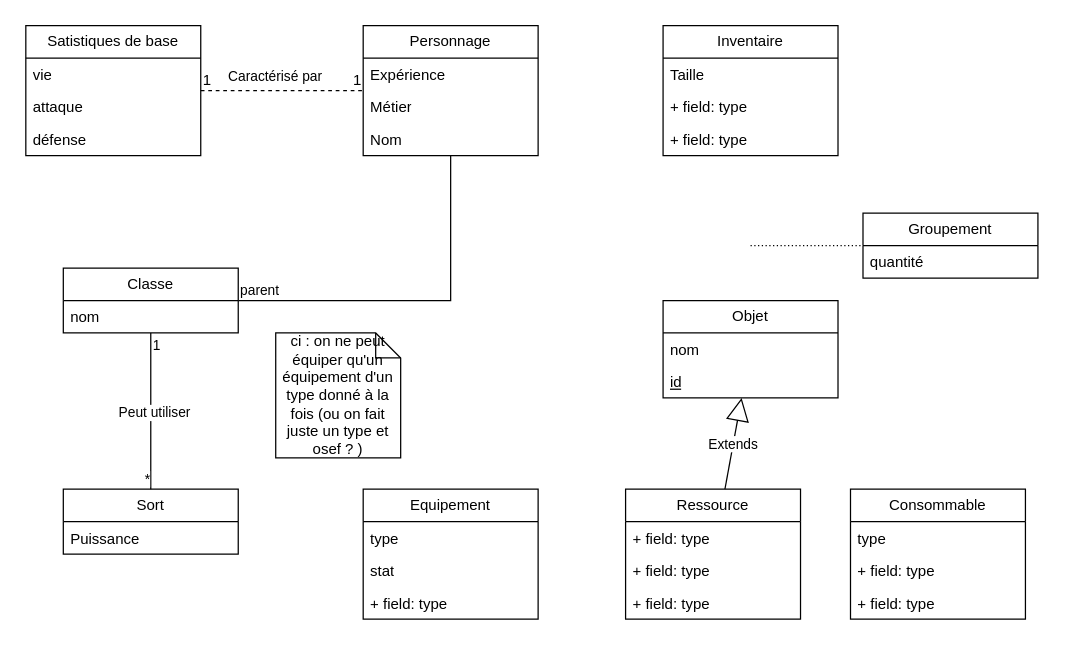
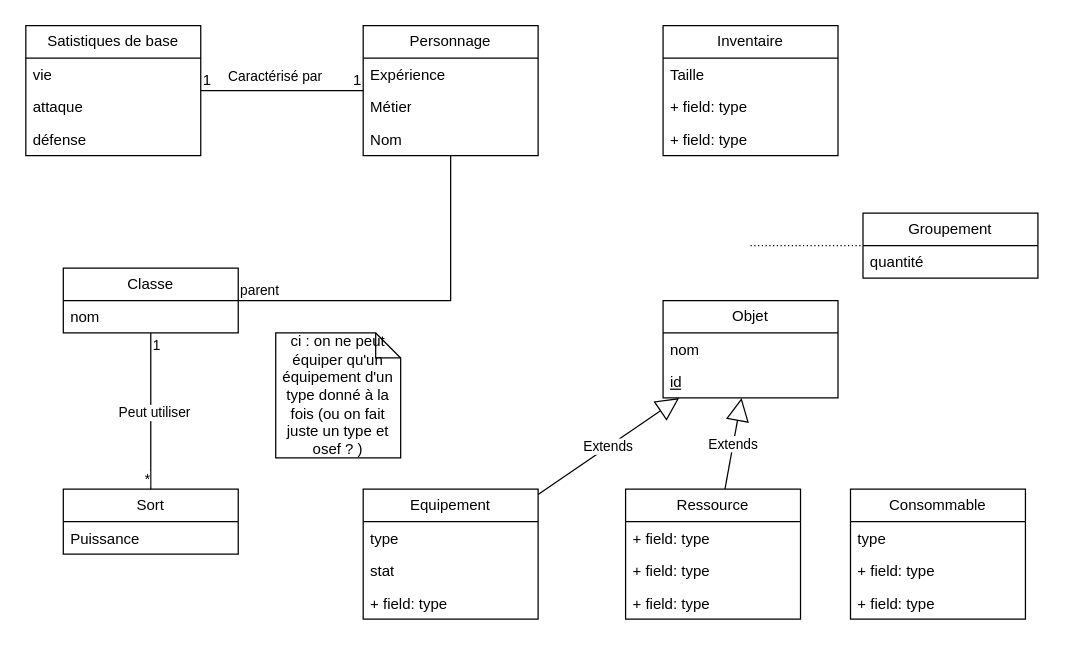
  <mxCell id="0" />
  <mxCell id="1" parent="0" />
  <mxCell id="2" value="Personnage" style="swimlane;fontStyle=0;childLayout=stackLayout;horizontal=1;startSize=26;fillColor=none;horizontalStack=0;resizeParent=1;resizeParentMax=0;resizeLast=0;collapsible=1;marginBottom=0;whiteSpace=wrap;html=1;" vertex="1" parent="1"><mxGeometry x="290" y="20" width="140" height="104" as="geometry" /></mxCell>
  <mxCell id="3" value="Expérience" style="text;strokeColor=none;fillColor=none;align=left;verticalAlign=top;spacingLeft=4;spacingRight=4;overflow=hidden;rotatable=0;points=[[0,0.5],[1,0.5]];portConstraint=eastwest;whiteSpace=wrap;html=1;" vertex="1" parent="2"><mxGeometry y="26" width="140" height="26" as="geometry" /></mxCell>
  <mxCell id="4" value="Métier" style="text;strokeColor=none;fillColor=none;align=left;verticalAlign=top;spacingLeft=4;spacingRight=4;overflow=hidden;rotatable=0;points=[[0,0.5],[1,0.5]];portConstraint=eastwest;whiteSpace=wrap;html=1;" vertex="1" parent="2"><mxGeometry y="52" width="140" height="26" as="geometry" /></mxCell>
  <mxCell id="5" value="Nom" style="text;strokeColor=none;fillColor=none;align=left;verticalAlign=top;spacingLeft=4;spacingRight=4;overflow=hidden;rotatable=0;points=[[0,0.5],[1,0.5]];portConstraint=eastwest;whiteSpace=wrap;html=1;" vertex="1" parent="2"><mxGeometry y="78" width="140" height="26" as="geometry" /></mxCell>
  <mxCell id="6" value="Inventaire" style="swimlane;fontStyle=0;childLayout=stackLayout;horizontal=1;startSize=26;fillColor=none;horizontalStack=0;resizeParent=1;resizeParentMax=0;resizeLast=0;collapsible=1;marginBottom=0;whiteSpace=wrap;html=1;" vertex="1" parent="1"><mxGeometry x="530" y="20" width="140" height="104" as="geometry" /></mxCell>
  <mxCell id="7" value="Taille" style="text;strokeColor=none;fillColor=none;align=left;verticalAlign=top;spacingLeft=4;spacingRight=4;overflow=hidden;rotatable=0;points=[[0,0.5],[1,0.5]];portConstraint=eastwest;whiteSpace=wrap;html=1;" vertex="1" parent="6"><mxGeometry y="26" width="140" height="26" as="geometry" /></mxCell>
  <mxCell id="8" value="+ field: type" style="text;strokeColor=none;fillColor=none;align=left;verticalAlign=top;spacingLeft=4;spacingRight=4;overflow=hidden;rotatable=0;points=[[0,0.5],[1,0.5]];portConstraint=eastwest;whiteSpace=wrap;html=1;" vertex="1" parent="6"><mxGeometry y="52" width="140" height="26" as="geometry" /></mxCell>
  <mxCell id="9" value="+ field: type" style="text;strokeColor=none;fillColor=none;align=left;verticalAlign=top;spacingLeft=4;spacingRight=4;overflow=hidden;rotatable=0;points=[[0,0.5],[1,0.5]];portConstraint=eastwest;whiteSpace=wrap;html=1;" vertex="1" parent="6"><mxGeometry y="78" width="140" height="26" as="geometry" /></mxCell>
  <mxCell id="10" value="Satistiques de base" style="swimlane;fontStyle=0;childLayout=stackLayout;horizontal=1;startSize=26;fillColor=none;horizontalStack=0;resizeParent=1;resizeParentMax=0;resizeLast=0;collapsible=1;marginBottom=0;whiteSpace=wrap;html=1;" vertex="1" parent="1"><mxGeometry x="20" y="20" width="140" height="104" as="geometry" /></mxCell>
  <mxCell id="11" value="vie" style="text;strokeColor=none;fillColor=none;align=left;verticalAlign=top;spacingLeft=4;spacingRight=4;overflow=hidden;rotatable=0;points=[[0,0.5],[1,0.5]];portConstraint=eastwest;whiteSpace=wrap;html=1;" vertex="1" parent="10"><mxGeometry y="26" width="140" height="26" as="geometry" /></mxCell>
  <mxCell id="12" value="attaque" style="text;strokeColor=none;fillColor=none;align=left;verticalAlign=top;spacingLeft=4;spacingRight=4;overflow=hidden;rotatable=0;points=[[0,0.5],[1,0.5]];portConstraint=eastwest;whiteSpace=wrap;html=1;" vertex="1" parent="10"><mxGeometry y="52" width="140" height="26" as="geometry" /></mxCell>
  <mxCell id="13" value="défense" style="text;strokeColor=none;fillColor=none;align=left;verticalAlign=top;spacingLeft=4;spacingRight=4;overflow=hidden;rotatable=0;points=[[0,0.5],[1,0.5]];portConstraint=eastwest;whiteSpace=wrap;html=1;" vertex="1" parent="10"><mxGeometry y="78" width="140" height="26" as="geometry" /></mxCell>
  <mxCell id="14" value="Equipement" style="swimlane;fontStyle=0;childLayout=stackLayout;horizontal=1;startSize=26;fillColor=none;horizontalStack=0;resizeParent=1;resizeParentMax=0;resizeLast=0;collapsible=1;marginBottom=0;whiteSpace=wrap;html=1;" vertex="1" parent="1"><mxGeometry x="290" y="391" width="140" height="104" as="geometry" /></mxCell>
  <mxCell id="15" value="type" style="text;strokeColor=none;fillColor=none;align=left;verticalAlign=top;spacingLeft=4;spacingRight=4;overflow=hidden;rotatable=0;points=[[0,0.5],[1,0.5]];portConstraint=eastwest;whiteSpace=wrap;html=1;" vertex="1" parent="14"><mxGeometry y="26" width="140" height="26" as="geometry" /></mxCell>
  <mxCell id="16" value="stat" style="text;strokeColor=none;fillColor=none;align=left;verticalAlign=top;spacingLeft=4;spacingRight=4;overflow=hidden;rotatable=0;points=[[0,0.5],[1,0.5]];portConstraint=eastwest;whiteSpace=wrap;html=1;" vertex="1" parent="14"><mxGeometry y="52" width="140" height="26" as="geometry" /></mxCell>
  <mxCell id="17" value="+ field: type" style="text;strokeColor=none;fillColor=none;align=left;verticalAlign=top;spacingLeft=4;spacingRight=4;overflow=hidden;rotatable=0;points=[[0,0.5],[1,0.5]];portConstraint=eastwest;whiteSpace=wrap;html=1;" vertex="1" parent="14"><mxGeometry y="78" width="140" height="26" as="geometry" /></mxCell>
  <mxCell id="18" value="Consommable" style="swimlane;fontStyle=0;childLayout=stackLayout;horizontal=1;startSize=26;fillColor=none;horizontalStack=0;resizeParent=1;resizeParentMax=0;resizeLast=0;collapsible=1;marginBottom=0;whiteSpace=wrap;html=1;" vertex="1" parent="1"><mxGeometry x="680" y="391" width="140" height="104" as="geometry" /></mxCell>
  <mxCell id="19" value="type" style="text;strokeColor=none;fillColor=none;align=left;verticalAlign=top;spacingLeft=4;spacingRight=4;overflow=hidden;rotatable=0;points=[[0,0.5],[1,0.5]];portConstraint=eastwest;whiteSpace=wrap;html=1;" vertex="1" parent="18"><mxGeometry y="26" width="140" height="26" as="geometry" /></mxCell>
  <mxCell id="20" value="+ field: type" style="text;strokeColor=none;fillColor=none;align=left;verticalAlign=top;spacingLeft=4;spacingRight=4;overflow=hidden;rotatable=0;points=[[0,0.5],[1,0.5]];portConstraint=eastwest;whiteSpace=wrap;html=1;" vertex="1" parent="18"><mxGeometry y="52" width="140" height="26" as="geometry" /></mxCell>
  <mxCell id="21" value="+ field: type" style="text;strokeColor=none;fillColor=none;align=left;verticalAlign=top;spacingLeft=4;spacingRight=4;overflow=hidden;rotatable=0;points=[[0,0.5],[1,0.5]];portConstraint=eastwest;whiteSpace=wrap;html=1;" vertex="1" parent="18"><mxGeometry y="78" width="140" height="26" as="geometry" /></mxCell>
  <mxCell id="22" value="Ressource" style="swimlane;fontStyle=0;childLayout=stackLayout;horizontal=1;startSize=26;fillColor=none;horizontalStack=0;resizeParent=1;resizeParentMax=0;resizeLast=0;collapsible=1;marginBottom=0;whiteSpace=wrap;html=1;" vertex="1" parent="1"><mxGeometry x="500" y="391" width="140" height="104" as="geometry" /></mxCell>
  <mxCell id="23" value="+ field: type" style="text;strokeColor=none;fillColor=none;align=left;verticalAlign=top;spacingLeft=4;spacingRight=4;overflow=hidden;rotatable=0;points=[[0,0.5],[1,0.5]];portConstraint=eastwest;whiteSpace=wrap;html=1;" vertex="1" parent="22"><mxGeometry y="26" width="140" height="26" as="geometry" /></mxCell>
  <mxCell id="24" value="+ field: type" style="text;strokeColor=none;fillColor=none;align=left;verticalAlign=top;spacingLeft=4;spacingRight=4;overflow=hidden;rotatable=0;points=[[0,0.5],[1,0.5]];portConstraint=eastwest;whiteSpace=wrap;html=1;" vertex="1" parent="22"><mxGeometry y="52" width="140" height="26" as="geometry" /></mxCell>
  <mxCell id="25" value="+ field: type" style="text;strokeColor=none;fillColor=none;align=left;verticalAlign=top;spacingLeft=4;spacingRight=4;overflow=hidden;rotatable=0;points=[[0,0.5],[1,0.5]];portConstraint=eastwest;whiteSpace=wrap;html=1;" vertex="1" parent="22"><mxGeometry y="78" width="140" height="26" as="geometry" /></mxCell>
  <mxCell id="26" value="Objet" style="swimlane;fontStyle=0;childLayout=stackLayout;horizontal=1;startSize=26;fillColor=none;horizontalStack=0;resizeParent=1;resizeParentMax=0;resizeLast=0;collapsible=1;marginBottom=0;whiteSpace=wrap;html=1;" vertex="1" parent="1"><mxGeometry x="530" y="240" width="140" height="78" as="geometry" /></mxCell>
  <mxCell id="27" value="nom" style="text;strokeColor=none;fillColor=none;align=left;verticalAlign=top;spacingLeft=4;spacingRight=4;overflow=hidden;rotatable=0;points=[[0,0.5],[1,0.5]];portConstraint=eastwest;whiteSpace=wrap;html=1;" vertex="1" parent="26"><mxGeometry y="26" width="140" height="26" as="geometry" /></mxCell>
  <mxCell id="28" value="&lt;u&gt;id&lt;/u&gt;" style="text;strokeColor=none;fillColor=none;align=left;verticalAlign=top;spacingLeft=4;spacingRight=4;overflow=hidden;rotatable=0;points=[[0,0.5],[1,0.5]];portConstraint=eastwest;whiteSpace=wrap;html=1;" vertex="1" parent="26"><mxGeometry y="52" width="140" height="26" as="geometry" /></mxCell>
  <mxCell id="29" value="Groupement" style="swimlane;fontStyle=0;childLayout=stackLayout;horizontal=1;startSize=26;fillColor=none;horizontalStack=0;resizeParent=1;resizeParentMax=0;resizeLast=0;collapsible=1;marginBottom=0;whiteSpace=wrap;html=1;" vertex="1" parent="1"><mxGeometry x="690" y="170" width="140" height="52" as="geometry" /></mxCell>
  <mxCell id="30" value="quantité" style="text;strokeColor=none;fillColor=none;align=left;verticalAlign=top;spacingLeft=4;spacingRight=4;overflow=hidden;rotatable=0;points=[[0,0.5],[1,0.5]];portConstraint=eastwest;whiteSpace=wrap;html=1;" vertex="1" parent="29"><mxGeometry y="26" width="140" height="26" as="geometry" /></mxCell>
  <mxCell id="31" value="" style="endArrow=none;html=1;rounded=0;dashed=1;dashPattern=1 2;" edge="1" parent="1" target="29"><mxGeometry relative="1" as="geometry"><mxPoint x="600" y="196" as="sourcePoint" /><mxPoint x="500" y="250" as="targetPoint" /></mxGeometry></mxCell>
  <mxCell id="32" value="" style="resizable=0;html=1;whiteSpace=wrap;align=left;verticalAlign=bottom;" connectable="0" vertex="1" parent="31"><mxGeometry x="-1" relative="1" as="geometry" /></mxCell>
  <mxCell id="33" value="Extends" style="endArrow=block;endSize=16;endFill=0;html=1;rounded=0;" edge="1" parent="1" source="22" target="26"><mxGeometry width="160" relative="1" as="geometry"><mxPoint x="340" y="340" as="sourcePoint" /><mxPoint x="500" y="340" as="targetPoint" /></mxGeometry></mxCell>
- <mxCell id="34" value="" style="endArrow=none;html=1;rounded=0;dashed=1;" edge="1" parent="1" source="10" target="2"><mxGeometry relative="1" as="geometry"><mxPoint x="190" y="180" as="sourcePoint" /><mxPoint x="290" y="180" as="targetPoint" /></mxGeometry></mxCell>
+ <mxCell id="34" value="" style="endArrow=none;html=1;rounded=0;" edge="1" parent="1" source="10" target="2"><mxGeometry relative="1" as="geometry"><mxPoint x="190" y="180" as="sourcePoint" /><mxPoint x="290" y="180" as="targetPoint" /></mxGeometry></mxCell>
  <mxCell id="35" value="1" style="resizable=0;html=1;whiteSpace=wrap;align=left;verticalAlign=bottom;" connectable="0" vertex="1" parent="34"><mxGeometry x="-1" relative="1" as="geometry" /></mxCell>
  <mxCell id="36" value="1" style="resizable=0;html=1;whiteSpace=wrap;align=right;verticalAlign=bottom;" connectable="0" vertex="1" parent="34"><mxGeometry x="1" relative="1" as="geometry" /></mxCell>
  <mxCell id="37" value="Caractérisé par&amp;nbsp;" style="edgeLabel;html=1;align=center;verticalAlign=middle;resizable=0;points=[];" connectable="0" vertex="1" parent="34"><mxGeometry x="-0.08" relative="1" as="geometry"><mxPoint y="-12" as="offset" /></mxGeometry></mxCell>
+ <mxCell id="38" value="Extends" style="endArrow=block;endSize=16;endFill=0;html=1;rounded=0;" edge="1" parent="1" source="14" target="26"><mxGeometry width="160" relative="1" as="geometry"><mxPoint x="390" y="391" as="sourcePoint" /><mxPoint x="403" y="318" as="targetPoint" /></mxGeometry></mxCell>
  <mxCell id="39" value="Classe" style="swimlane;fontStyle=0;childLayout=stackLayout;horizontal=1;startSize=26;fillColor=none;horizontalStack=0;resizeParent=1;resizeParentMax=0;resizeLast=0;collapsible=1;marginBottom=0;whiteSpace=wrap;html=1;" vertex="1" parent="1"><mxGeometry x="50" y="214" width="140" height="52" as="geometry" /></mxCell>
  <mxCell id="40" value="nom" style="text;strokeColor=none;fillColor=none;align=left;verticalAlign=top;spacingLeft=4;spacingRight=4;overflow=hidden;rotatable=0;points=[[0,0.5],[1,0.5]];portConstraint=eastwest;whiteSpace=wrap;html=1;" vertex="1" parent="39"><mxGeometry y="26" width="140" height="26" as="geometry" /></mxCell>
  <mxCell id="41" value="Sort" style="swimlane;fontStyle=0;childLayout=stackLayout;horizontal=1;startSize=26;fillColor=none;horizontalStack=0;resizeParent=1;resizeParentMax=0;resizeLast=0;collapsible=1;marginBottom=0;whiteSpace=wrap;html=1;" vertex="1" parent="1"><mxGeometry x="50" y="391" width="140" height="52" as="geometry" /></mxCell>
  <mxCell id="42" value="Puissance" style="text;strokeColor=none;fillColor=none;align=left;verticalAlign=top;spacingLeft=4;spacingRight=4;overflow=hidden;rotatable=0;points=[[0,0.5],[1,0.5]];portConstraint=eastwest;whiteSpace=wrap;html=1;" vertex="1" parent="41"><mxGeometry y="26" width="140" height="26" as="geometry" /></mxCell>
  <mxCell id="43" value="" style="endArrow=none;html=1;edgeStyle=orthogonalEdgeStyle;rounded=0;" edge="1" parent="1" source="39" target="2"><mxGeometry relative="1" as="geometry"><mxPoint x="340" y="220" as="sourcePoint" /><mxPoint x="280" y="170" as="targetPoint" /></mxGeometry></mxCell>
  <mxCell id="44" value="parent" style="edgeLabel;resizable=0;html=1;align=left;verticalAlign=bottom;" connectable="0" vertex="1" parent="43"><mxGeometry x="-1" relative="1" as="geometry" /></mxCell>
  <mxCell id="45" value="" style="endArrow=none;html=1;edgeStyle=orthogonalEdgeStyle;rounded=0;" edge="1" parent="1" source="39" target="41"><mxGeometry relative="1" as="geometry"><mxPoint x="90" y="340" as="sourcePoint" /><mxPoint x="250" y="340" as="targetPoint" /></mxGeometry></mxCell>
  <mxCell id="46" value="1" style="edgeLabel;resizable=0;html=1;align=left;verticalAlign=bottom;" connectable="0" vertex="1" parent="45"><mxGeometry x="-1" relative="1" as="geometry"><mxPoint y="18" as="offset" /></mxGeometry></mxCell>
  <mxCell id="47" value="*" style="edgeLabel;resizable=0;html=1;align=right;verticalAlign=bottom;" connectable="0" vertex="1" parent="45"><mxGeometry x="1" relative="1" as="geometry" /></mxCell>
  <mxCell id="48" value="Peut utiliser" style="edgeLabel;html=1;align=center;verticalAlign=middle;resizable=0;points=[];" connectable="0" vertex="1" parent="45"><mxGeometry x="0.01" y="2" relative="1" as="geometry"><mxPoint as="offset" /></mxGeometry></mxCell>
  <mxCell id="49" value="ci : on ne peut équiper qu'un équipement d'un type donné à la fois (ou on fait juste un type et osef ? )" style="shape=note;size=20;whiteSpace=wrap;html=1;" vertex="1" parent="1"><mxGeometry x="220" y="266" width="100" height="100" as="geometry" /></mxCell>
